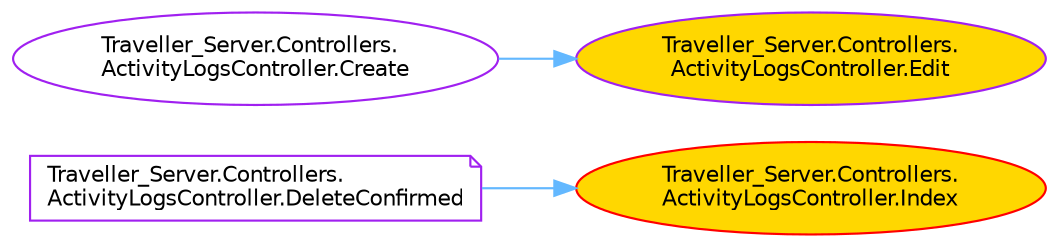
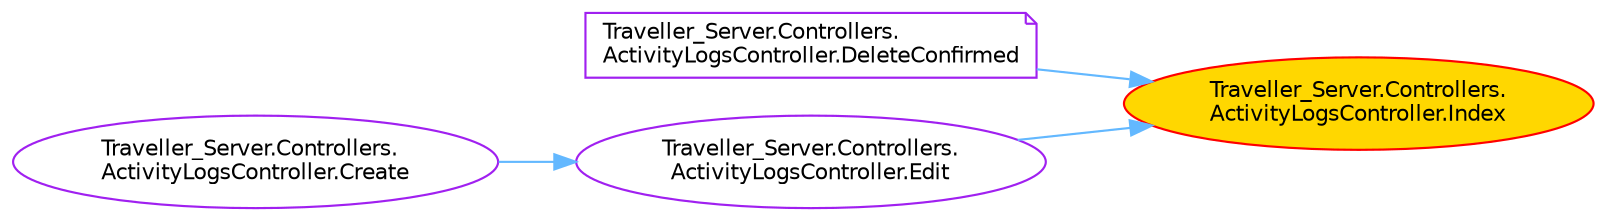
  digraph {
    rankdir=RL
    node [color=purple fillcolor=gold fontname=Helvetica fontsize=10 shape=ellipse style=filled]
    edge [color=steelblue1 dir=back fontname=Helvetica fontsize=10 labelfontname=Helvetica labelfontsize=10 style=solid]
    n1 [color=red fontcolor=black height=0.2 label="Traveller_Server.Controllers.\lActivityLogsController.Index" width=0.4]
    n2 [fillcolor=white height=0.2 label="Traveller_Server.Controllers.\lActivityLogsController.DeleteConfirmed" shape=note width=0.4]
-   n3 [height=0.2 label="Traveller_Server.Controllers.\lActivityLogsController.Edit" width=0.4]
+   n3 [fillcolor=white height=0.2 label="Traveller_Server.Controllers.\lActivityLogsController.Edit" width=0.4]
    n4 [fillcolor=white height=0.2 label="Traveller_Server.Controllers.\lActivityLogsController.Create" width=0.4]
    n1 -> n2
+   n1 -> n3
    n3 -> n4
  }
